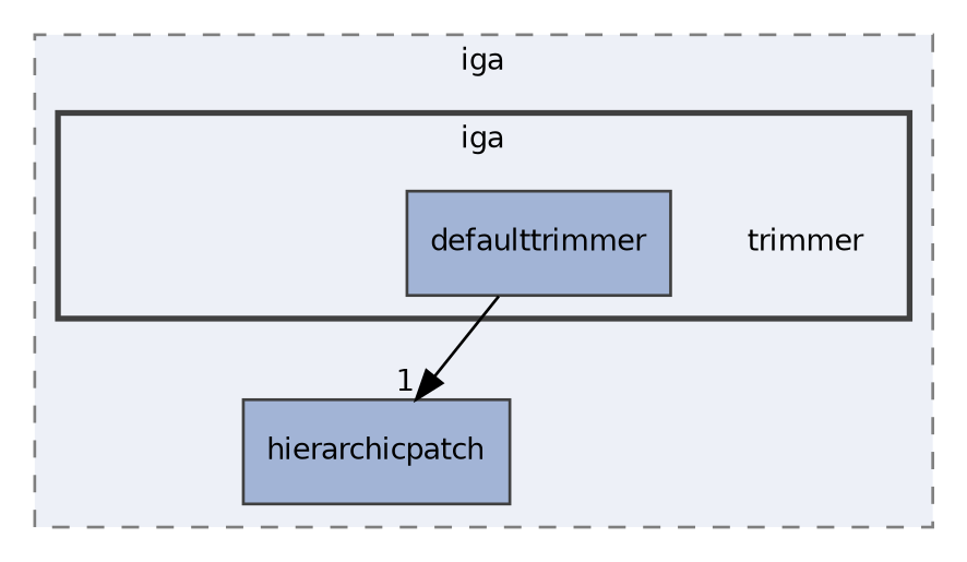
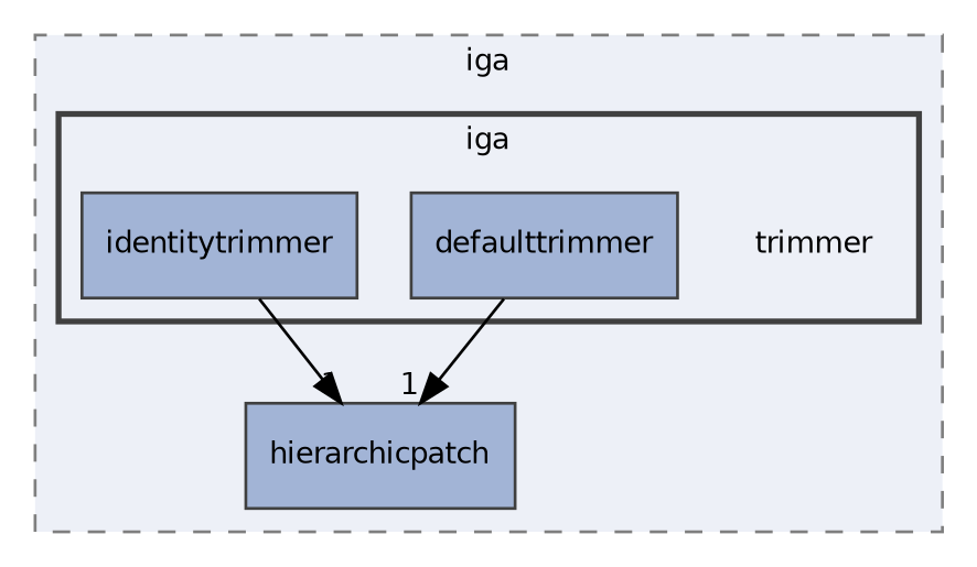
  digraph {
    compound=true
    node [fontname=Helvetica fontsize=10 shape=box color=grey25 fillcolor="#a2b4d6" style="filled,"]
    edge [fontname=Helvetica fontsize=10 headlabel=1 labeldistance=1.5 labelfontname=Helvetica labelfontsize=10]
    n1 [label=trimmer shape=plaintext color="" fillcolor="" style=""]
    n2 [label=defaulttrimmer]
+   n3 [label=identitytrimmer]
    n4 [label=hierarchicpatch]
    subgraph cluster_1 {
      bgcolor="#edf0f7"
      fontname=Helvetica
      fontsize=10
      label=iga
      pencolor=grey50
      style="filled,dashed,"
      n4
      subgraph cluster_2 {
        bgcolor="#edf0f7"
        fontname=Helvetica
        fontsize=10
        pencolor=grey25
        style="filled,bold,"
        n1
        n2
+       n3
      }
    }
    n2 -> n4
+   n3 -> n4
  }
